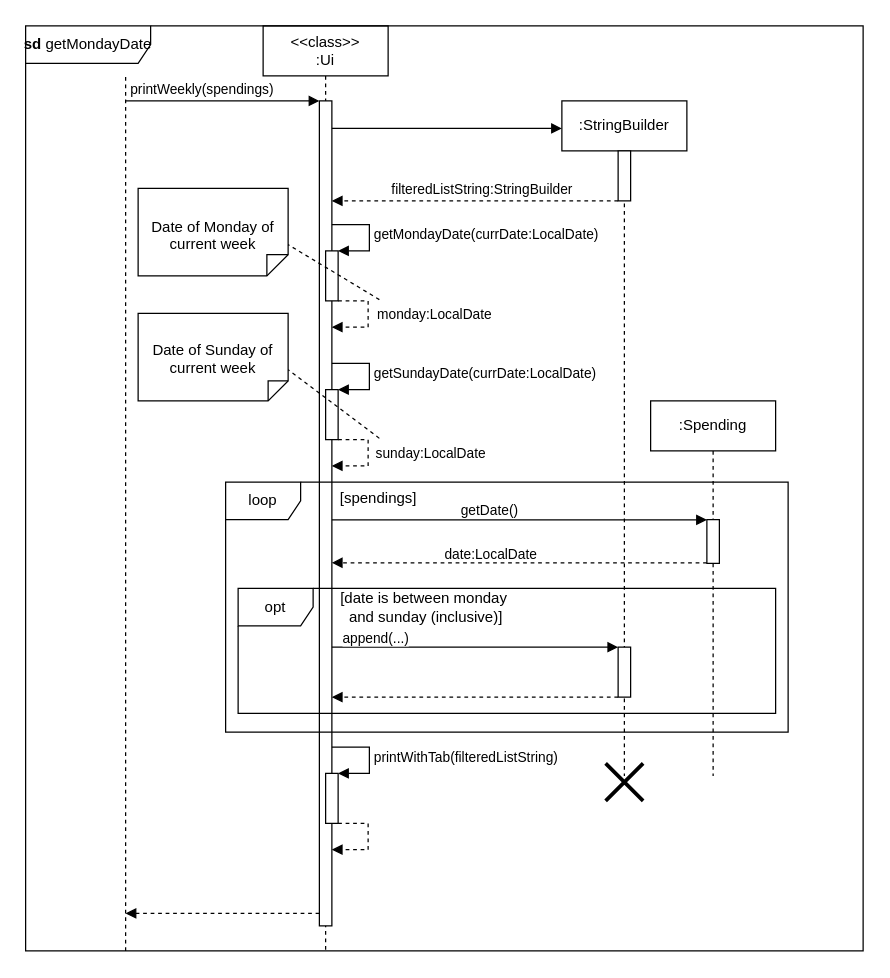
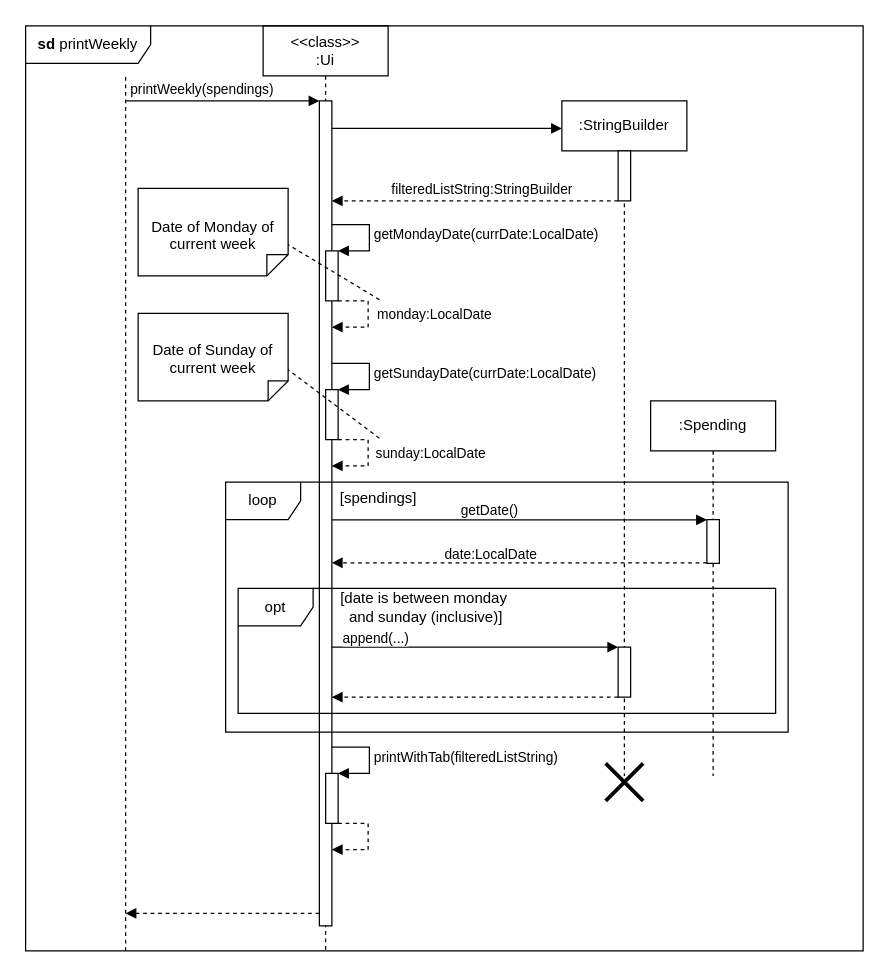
  <mxCell id="0" />
  <mxCell id="1" parent="0" />
  <mxCell id="2" value="" style="endArrow=none;dashed=1;html=1;rounded=0;" edge="1" parent="1"><mxGeometry width="50" height="50" relative="1" as="geometry"><mxPoint x="100" y="760" as="sourcePoint" /><mxPoint x="100" y="60" as="targetPoint" /></mxGeometry></mxCell>
  <mxCell id="3" value="" style="html=1;verticalAlign=bottom;labelBackgroundColor=none;endArrow=block;endFill=1;rounded=0;" edge="1" parent="1" target="6"><mxGeometry width="160" relative="1" as="geometry"><mxPoint x="100" y="80" as="sourcePoint" /><mxPoint x="280" y="80" as="targetPoint" /></mxGeometry></mxCell>
  <mxCell id="4" value="printWeekly(spendings)" style="edgeLabel;html=1;align=center;verticalAlign=middle;resizable=0;points=[];" vertex="1" connectable="0" parent="3"><mxGeometry x="0.175" y="-1" relative="1" as="geometry"><mxPoint x="-31" y="-11" as="offset" /></mxGeometry></mxCell>
  <mxCell id="5" value="&amp;lt;&amp;lt;class&amp;gt;&amp;gt;&lt;div&gt;:Ui&lt;/div&gt;" style="shape=umlLifeline;perimeter=lifelinePerimeter;whiteSpace=wrap;html=1;container=1;dropTarget=0;collapsible=0;recursiveResize=0;outlineConnect=0;portConstraint=eastwest;newEdgeStyle={&quot;curved&quot;:0,&quot;rounded&quot;:0};" vertex="1" parent="1"><mxGeometry x="210" y="20" width="100" height="740" as="geometry" /></mxCell>
  <mxCell id="6" value="" style="html=1;points=[[0,0,0,0,5],[0,1,0,0,-5],[1,0,0,0,5],[1,1,0,0,-5]];perimeter=orthogonalPerimeter;outlineConnect=0;targetShapes=umlLifeline;portConstraint=eastwest;newEdgeStyle={&quot;curved&quot;:0,&quot;rounded&quot;:0};" vertex="1" parent="5"><mxGeometry x="45" y="60" width="10" height="660" as="geometry" /></mxCell>
  <mxCell id="7" value="getSundayDate(currDate:LocalDate)" style="html=1;align=left;spacingLeft=2;endArrow=block;rounded=0;edgeStyle=orthogonalEdgeStyle;curved=0;rounded=0;" edge="1" target="8" parent="5"><mxGeometry relative="1" as="geometry"><mxPoint x="55" y="270" as="sourcePoint" /><Array as="points"><mxPoint x="85" y="270" /><mxPoint x="85" y="291" /></Array></mxGeometry></mxCell>
  <mxCell id="8" value="" style="html=1;points=[[0,0,0,0,5],[0,1,0,0,-5],[1,0,0,0,5],[1,1,0,0,-5]];perimeter=orthogonalPerimeter;outlineConnect=0;targetShapes=umlLifeline;portConstraint=eastwest;newEdgeStyle={&quot;curved&quot;:0,&quot;rounded&quot;:0};" vertex="1" parent="5"><mxGeometry x="50" y="291" width="10" height="40" as="geometry" /></mxCell>
  <mxCell id="9" value="" style="html=1;align=left;spacingLeft=2;endArrow=block;rounded=0;edgeStyle=orthogonalEdgeStyle;curved=0;rounded=0;dashed=1;" edge="1" parent="5"><mxGeometry relative="1" as="geometry"><mxPoint x="60" y="331" as="sourcePoint" /><Array as="points"><mxPoint x="84" y="331" /><mxPoint x="84" y="352" /></Array><mxPoint x="55" y="352" as="targetPoint" /></mxGeometry></mxCell>
  <mxCell id="10" value="sunday:LocalDate" style="edgeLabel;html=1;align=center;verticalAlign=middle;resizable=0;points=[];" vertex="1" connectable="0" parent="9"><mxGeometry x="-0.034" relative="1" as="geometry"><mxPoint x="49" y="-2" as="offset" /></mxGeometry></mxCell>
  <mxCell id="11" value="printWithTab(filteredListString)" style="html=1;align=left;spacingLeft=2;endArrow=block;rounded=0;edgeStyle=orthogonalEdgeStyle;curved=0;rounded=0;" edge="1" target="12" parent="5"><mxGeometry relative="1" as="geometry"><mxPoint x="55" y="577" as="sourcePoint" /><Array as="points"><mxPoint x="85" y="577" /><mxPoint x="85" y="598" /></Array></mxGeometry></mxCell>
  <mxCell id="12" value="" style="html=1;points=[[0,0,0,0,5],[0,1,0,0,-5],[1,0,0,0,5],[1,1,0,0,-5]];perimeter=orthogonalPerimeter;outlineConnect=0;targetShapes=umlLifeline;portConstraint=eastwest;newEdgeStyle={&quot;curved&quot;:0,&quot;rounded&quot;:0};" vertex="1" parent="5"><mxGeometry x="50" y="598" width="10" height="40" as="geometry" /></mxCell>
  <mxCell id="13" value="" style="html=1;align=left;spacingLeft=2;endArrow=block;rounded=0;edgeStyle=orthogonalEdgeStyle;curved=0;rounded=0;dashed=1;" edge="1" parent="5"><mxGeometry relative="1" as="geometry"><mxPoint x="60" y="638" as="sourcePoint" /><Array as="points"><mxPoint x="84" y="638" /><mxPoint x="84" y="659" /></Array><mxPoint x="55" y="659" as="targetPoint" /></mxGeometry></mxCell>
  <mxCell id="14" value=":StringBuilder" style="shape=umlLifeline;perimeter=lifelinePerimeter;whiteSpace=wrap;html=1;container=1;dropTarget=0;collapsible=0;recursiveResize=0;outlineConnect=0;portConstraint=eastwest;newEdgeStyle={&quot;curved&quot;:0,&quot;rounded&quot;:0};" vertex="1" parent="1"><mxGeometry x="449" y="80" width="100" height="540" as="geometry" /></mxCell>
  <mxCell id="15" value="" style="html=1;points=[[0,0,0,0,5],[0,1,0,0,-5],[1,0,0,0,5],[1,1,0,0,-5]];perimeter=orthogonalPerimeter;outlineConnect=0;targetShapes=umlLifeline;portConstraint=eastwest;newEdgeStyle={&quot;curved&quot;:0,&quot;rounded&quot;:0};" vertex="1" parent="14"><mxGeometry x="45" y="40" width="10" height="40" as="geometry" /></mxCell>
  <mxCell id="16" value="" style="html=1;verticalAlign=bottom;labelBackgroundColor=none;endArrow=block;endFill=1;rounded=0;" edge="1" parent="1"><mxGeometry width="160" relative="1" as="geometry"><mxPoint x="265" y="102" as="sourcePoint" /><mxPoint x="449" y="102" as="targetPoint" /></mxGeometry></mxCell>
  <mxCell id="17" value="" style="html=1;verticalAlign=bottom;labelBackgroundColor=none;endArrow=block;endFill=1;dashed=1;rounded=0;" edge="1" parent="1" source="15"><mxGeometry width="160" relative="1" as="geometry"><mxPoint x="419" y="160" as="sourcePoint" /><mxPoint x="265" y="160" as="targetPoint" /></mxGeometry></mxCell>
  <mxCell id="18" value="filteredListString:StringBuilder" style="edgeLabel;html=1;align=center;verticalAlign=middle;resizable=0;points=[];" vertex="1" connectable="0" parent="17"><mxGeometry x="-0.168" y="-2" relative="1" as="geometry"><mxPoint x="-15" y="-8" as="offset" /></mxGeometry></mxCell>
  <mxCell id="19" value="" style="html=1;points=[[0,0,0,0,5],[0,1,0,0,-5],[1,0,0,0,5],[1,1,0,0,-5]];perimeter=orthogonalPerimeter;outlineConnect=0;targetShapes=umlLifeline;portConstraint=eastwest;newEdgeStyle={&quot;curved&quot;:0,&quot;rounded&quot;:0};" vertex="1" parent="1"><mxGeometry x="260" y="200" width="10" height="40" as="geometry" /></mxCell>
  <mxCell id="20" value="getMondayDate(currDate:LocalDate)" style="html=1;align=left;spacingLeft=2;endArrow=block;rounded=0;edgeStyle=orthogonalEdgeStyle;curved=0;rounded=0;" edge="1" target="19" parent="1"><mxGeometry relative="1" as="geometry"><mxPoint x="265" y="179" as="sourcePoint" /><Array as="points"><mxPoint x="295" y="179" /><mxPoint x="295" y="200" /></Array></mxGeometry></mxCell>
  <mxCell id="21" value="" style="html=1;align=left;spacingLeft=2;endArrow=block;rounded=0;edgeStyle=orthogonalEdgeStyle;curved=0;rounded=0;dashed=1;" edge="1" parent="1" target="6"><mxGeometry relative="1" as="geometry"><mxPoint x="270" y="240" as="sourcePoint" /><Array as="points"><mxPoint x="294" y="240" /><mxPoint x="294" y="261" /></Array><mxPoint x="275" y="261" as="targetPoint" /></mxGeometry></mxCell>
  <mxCell id="22" value="monday:LocalDate" style="edgeLabel;html=1;align=center;verticalAlign=middle;resizable=0;points=[];" vertex="1" connectable="0" parent="21"><mxGeometry x="-0.034" relative="1" as="geometry"><mxPoint x="52" y="-2" as="offset" /></mxGeometry></mxCell>
  <mxCell id="23" value="Date of Monday of current week" style="shape=note2;boundedLbl=1;whiteSpace=wrap;html=1;size=17;verticalAlign=top;align=center;flipV=1;" vertex="1" parent="1"><mxGeometry x="110" y="150" width="120" height="70" as="geometry" /></mxCell>
  <mxCell id="24" value="" style="endArrow=none;dashed=1;html=1;rounded=0;entryX=0;entryY=0;entryDx=120;entryDy=25;entryPerimeter=0;" edge="1" parent="1" target="23"><mxGeometry width="50" height="50" relative="1" as="geometry"><mxPoint x="303" y="239" as="sourcePoint" /><mxPoint x="350" y="240" as="targetPoint" /></mxGeometry></mxCell>
  <mxCell id="25" value="Date of Sunday of current week" style="shape=note2;boundedLbl=1;whiteSpace=wrap;html=1;size=16;verticalAlign=top;align=center;flipV=1;" vertex="1" parent="1"><mxGeometry x="110" y="250" width="120" height="70" as="geometry" /></mxCell>
  <mxCell id="26" value="" style="endArrow=none;dashed=1;html=1;rounded=0;entryX=0;entryY=0;entryDx=120;entryDy=25;entryPerimeter=0;" edge="1" parent="1" target="25"><mxGeometry width="50" height="50" relative="1" as="geometry"><mxPoint x="303" y="350" as="sourcePoint" /><mxPoint x="380" y="260" as="targetPoint" /></mxGeometry></mxCell>
  <mxCell id="27" value="loop" style="shape=umlFrame;whiteSpace=wrap;html=1;pointerEvents=0;" vertex="1" parent="1"><mxGeometry x="180" y="385" width="450" height="200" as="geometry" /></mxCell>
  <mxCell id="28" value="[spendings]" style="text;html=1;align=center;verticalAlign=middle;resizable=0;points=[];autosize=1;strokeColor=none;fillColor=none;" vertex="1" parent="1"><mxGeometry x="262" y="383" width="80" height="30" as="geometry" /></mxCell>
  <mxCell id="29" value=":Spending" style="shape=umlLifeline;perimeter=lifelinePerimeter;whiteSpace=wrap;html=1;container=1;dropTarget=0;collapsible=0;recursiveResize=0;outlineConnect=0;portConstraint=eastwest;newEdgeStyle={&quot;curved&quot;:0,&quot;rounded&quot;:0};" vertex="1" parent="1"><mxGeometry x="520" y="320" width="100" height="300" as="geometry" /></mxCell>
  <mxCell id="30" value="" style="html=1;points=[[0,0,0,0,5],[0,1,0,0,-5],[1,0,0,0,5],[1,1,0,0,-5]];perimeter=orthogonalPerimeter;outlineConnect=0;targetShapes=umlLifeline;portConstraint=eastwest;newEdgeStyle={&quot;curved&quot;:0,&quot;rounded&quot;:0};" vertex="1" parent="29"><mxGeometry x="45" y="95" width="10" height="35" as="geometry" /></mxCell>
  <mxCell id="31" value="" style="html=1;verticalAlign=bottom;labelBackgroundColor=none;endArrow=block;endFill=1;rounded=0;" edge="1" parent="1" source="6"><mxGeometry width="160" relative="1" as="geometry"><mxPoint x="280" y="415" as="sourcePoint" /><mxPoint x="565" y="415.18" as="targetPoint" /></mxGeometry></mxCell>
  <mxCell id="32" value="getDate()" style="edgeLabel;html=1;align=center;verticalAlign=middle;resizable=0;points=[];" vertex="1" connectable="0" parent="31"><mxGeometry x="0.046" y="-1" relative="1" as="geometry"><mxPoint x="-32" y="-9" as="offset" /></mxGeometry></mxCell>
  <mxCell id="33" value="" style="html=1;verticalAlign=bottom;labelBackgroundColor=none;endArrow=block;endFill=1;dashed=1;rounded=0;" edge="1" parent="1"><mxGeometry width="160" relative="1" as="geometry"><mxPoint x="565" y="449.5" as="sourcePoint" /><mxPoint x="265" y="449.5" as="targetPoint" /></mxGeometry></mxCell>
  <mxCell id="34" value="&lt;font style=&quot;font-size: 11px;&quot;&gt;date:LocalDate&lt;/font&gt;" style="text;html=1;align=center;verticalAlign=middle;resizable=0;points=[];autosize=1;strokeColor=none;fillColor=none;" vertex="1" parent="1"><mxGeometry x="342" y="428" width="100" height="30" as="geometry" /></mxCell>
  <mxCell id="35" value="opt" style="shape=umlFrame;whiteSpace=wrap;html=1;pointerEvents=0;" vertex="1" parent="1"><mxGeometry x="190" y="470" width="430" height="100" as="geometry" /></mxCell>
  <mxCell id="36" value="[date is between monday&amp;nbsp;&lt;div&gt;and sunday (inclusive)]&lt;/div&gt;" style="text;html=1;align=center;verticalAlign=middle;resizable=0;points=[];autosize=1;strokeColor=none;fillColor=none;" vertex="1" parent="1"><mxGeometry x="260" y="465" width="160" height="40" as="geometry" /></mxCell>
  <mxCell id="37" value="" style="html=1;points=[[0,0,0,0,5],[0,1,0,0,-5],[1,0,0,0,5],[1,1,0,0,-5]];perimeter=orthogonalPerimeter;outlineConnect=0;targetShapes=umlLifeline;portConstraint=eastwest;newEdgeStyle={&quot;curved&quot;:0,&quot;rounded&quot;:0};" vertex="1" parent="1"><mxGeometry x="494" y="517" width="10" height="40" as="geometry" /></mxCell>
  <mxCell id="38" value="" style="html=1;verticalAlign=bottom;labelBackgroundColor=none;endArrow=block;endFill=1;rounded=0;" edge="1" parent="1" target="37"><mxGeometry width="160" relative="1" as="geometry"><mxPoint x="265" y="517" as="sourcePoint" /><mxPoint x="449" y="517" as="targetPoint" /></mxGeometry></mxCell>
  <mxCell id="39" value="append(...)" style="edgeLabel;html=1;align=center;verticalAlign=middle;resizable=0;points=[];" vertex="1" connectable="0" parent="38"><mxGeometry x="-0.448" relative="1" as="geometry"><mxPoint x="-29" y="-8" as="offset" /></mxGeometry></mxCell>
  <mxCell id="40" value="" style="html=1;verticalAlign=bottom;labelBackgroundColor=none;endArrow=block;endFill=1;dashed=1;rounded=0;" edge="1" parent="1"><mxGeometry width="160" relative="1" as="geometry"><mxPoint x="494" y="557" as="sourcePoint" /><mxPoint x="265" y="557" as="targetPoint" /></mxGeometry></mxCell>
  <mxCell id="41" value="" style="shape=umlDestroy;whiteSpace=wrap;html=1;strokeWidth=3;targetShapes=umlLifeline;" vertex="1" parent="1"><mxGeometry x="484" y="610" width="30" height="30" as="geometry" /></mxCell>
  <mxCell id="42" value="" style="html=1;verticalAlign=bottom;labelBackgroundColor=none;endArrow=block;endFill=1;dashed=1;rounded=0;" edge="1" parent="1" source="6"><mxGeometry width="160" relative="1" as="geometry"><mxPoint x="250" y="730" as="sourcePoint" /><mxPoint x="100" y="730" as="targetPoint" /></mxGeometry></mxCell>
- <mxCell id="43" value="&lt;b&gt;sd&lt;/b&gt;&amp;nbsp;getMondayDate" style="shape=umlFrame;whiteSpace=wrap;html=1;pointerEvents=0;width=100;height=30;" vertex="1" parent="1"><mxGeometry x="20" y="20" width="670" height="740" as="geometry" /></mxCell>
+ <mxCell id="43" value="&lt;b&gt;sd&lt;/b&gt;&amp;nbsp;printWeekly" style="shape=umlFrame;whiteSpace=wrap;html=1;pointerEvents=0;width=100;height=30;" vertex="1" parent="1"><mxGeometry x="20" y="20" width="670" height="740" as="geometry" /></mxCell>
